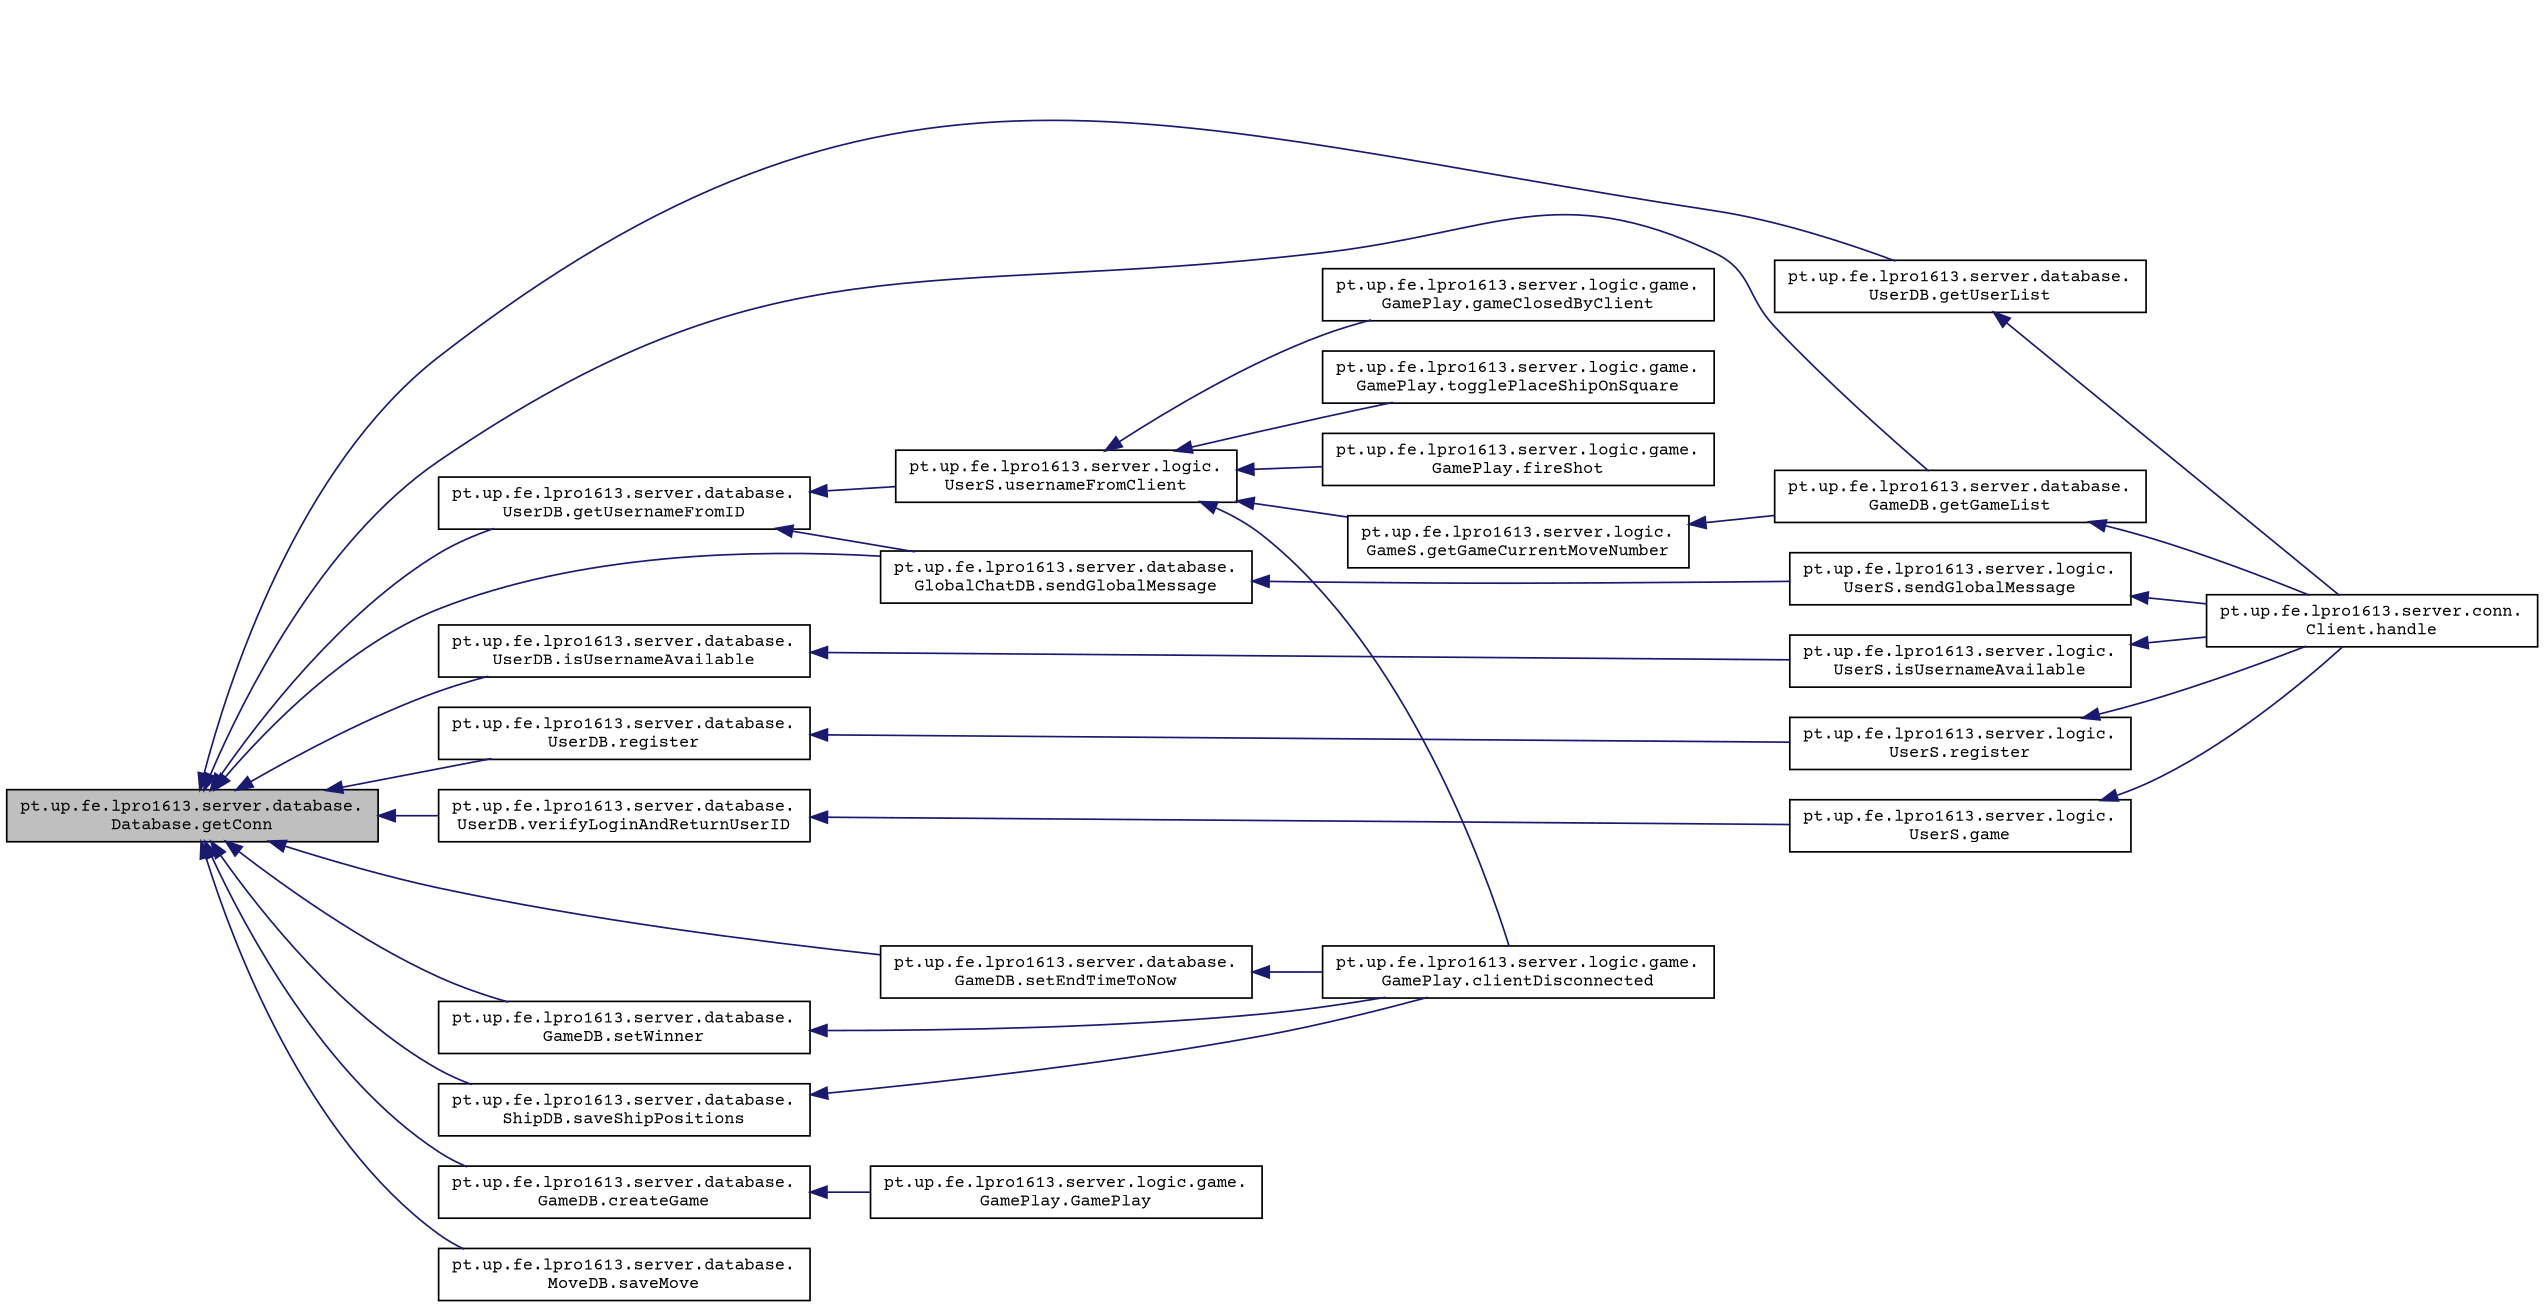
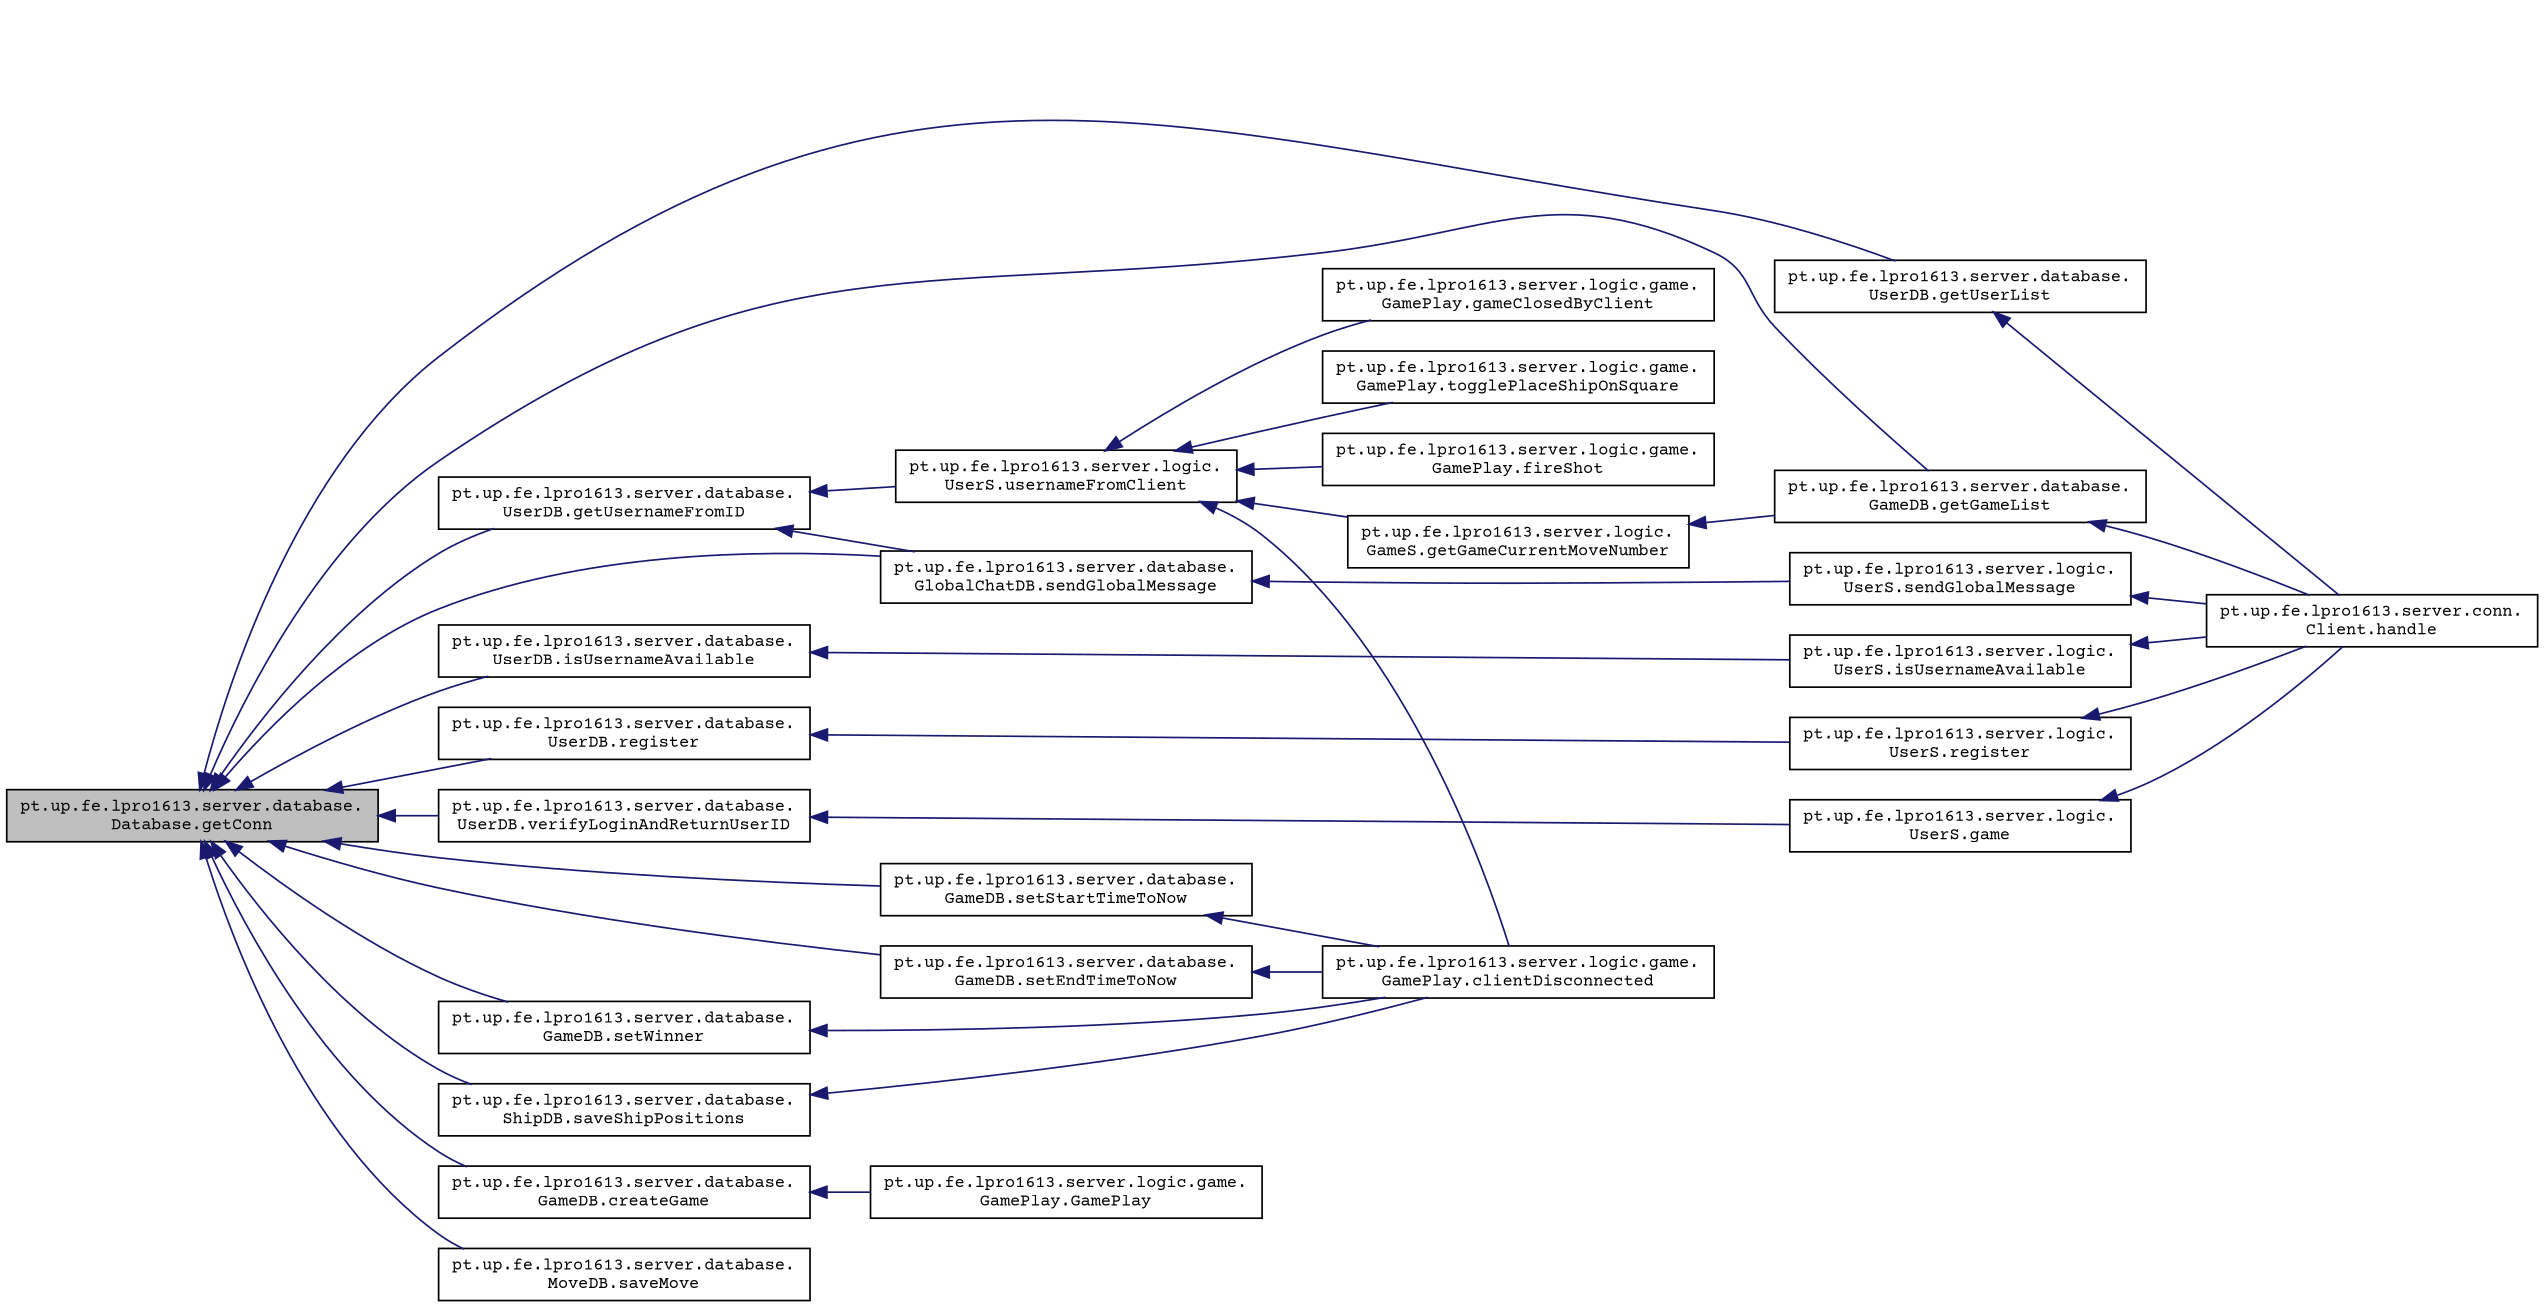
  digraph {
    fontname="Courier Prime"
    rankdir=LR
    node [color=black fillcolor=white fontname="Courier Prime" fontsize=10 shape=record style=filled]
    edge [color=midnightblue dir=back fontname="Courier Prime" fontsize=10 labelfontname=Helvetica labelfontsize=10 style=solid]
    n1 [fillcolor=grey75 fontcolor=black height=0.2 label="pt.up.fe.lpro1613.server.database.\lDatabase.getConn" width=0.4]
    n2 [height=0.2 label="pt.up.fe.lpro1613.server.database.\lGameDB.getGameList" width=0.4]
    n3 [height=0.2 label="pt.up.fe.lpro1613.server.database.\lGameDB.createGame" width=0.4]
+   n4 [height=0.2 label="pt.up.fe.lpro1613.server.database.\lGameDB.setStartTimeToNow" width=0.4]
    n5 [height=0.2 label="pt.up.fe.lpro1613.server.database.\lGameDB.setEndTimeToNow" width=0.4]
    n6 [height=0.2 label="pt.up.fe.lpro1613.server.database.\lGameDB.setWinner" width=0.4]
    n7 [height=0.2 label="pt.up.fe.lpro1613.server.database.\lGlobalChatDB.sendGlobalMessage" width=0.4]
    n8 [height=0.2 label="pt.up.fe.lpro1613.server.database.\lMoveDB.saveMove" width=0.4]
    n9 [height=0.2 label="pt.up.fe.lpro1613.server.database.\lShipDB.saveShipPositions" width=0.4]
    n10 [height=0.2 label="pt.up.fe.lpro1613.server.database.\lUserDB.isUsernameAvailable" width=0.4]
    n11 [height=0.2 label="pt.up.fe.lpro1613.server.database.\lUserDB.register" width=0.4]
    n12 [height=0.2 label="pt.up.fe.lpro1613.server.database.\lUserDB.verifyLoginAndReturnUserID" width=0.4]
    n13 [height=0.2 label="pt.up.fe.lpro1613.server.database.\lUserDB.getUsernameFromID" width=0.4]
    n14 [height=0.2 label="pt.up.fe.lpro1613.server.database.\lUserDB.getUserList" width=0.4]
    n15 [height=0.2 label="pt.up.fe.lpro1613.server.conn.\lClient.handle" width=0.4]
    n16 [height=0.2 label="pt.up.fe.lpro1613.server.logic.game.\lGamePlay.GamePlay" width=0.4]
    n17 [height=0.2 label="pt.up.fe.lpro1613.server.logic.game.\lGamePlay.clientDisconnected" width=0.4]
    n18 [height=0.2 label="pt.up.fe.lpro1613.server.logic.\lUserS.sendGlobalMessage" width=0.4]
    n19 [height=0.2 label="pt.up.fe.lpro1613.server.logic.\lUserS.isUsernameAvailable" width=0.4]
    n20 [height=0.2 label="pt.up.fe.lpro1613.server.logic.\lUserS.register" width=0.4]
    n21 [height=0.2 label="pt.up.fe.lpro1613.server.logic.\lUserS.game" width=0.4]
    n22 [height=0.2 label="pt.up.fe.lpro1613.server.logic.\lUserS.usernameFromClient" width=0.4]
    n23 [height=0.2 label="pt.up.fe.lpro1613.server.logic.game.\lGamePlay.fireShot" width=0.4]
    n24 [height=0.2 label="pt.up.fe.lpro1613.server.logic.game.\lGamePlay.gameClosedByClient" width=0.4]
    n25 [height=0.2 label="pt.up.fe.lpro1613.server.logic.game.\lGamePlay.togglePlaceShipOnSquare" width=0.4]
    n26 [height=0.2 label="pt.up.fe.lpro1613.server.logic.\lGameS.getGameCurrentMoveNumber" width=0.4]
    n1 -> n2
    n1 -> n3
+   n1 -> n4
    n1 -> n5
    n1 -> n6
    n1 -> n7
    n1 -> n8
    n1 -> n9
    n1 -> n10
    n1 -> n11
    n1 -> n12
    n1 -> n13
    n1 -> n14
    n2 -> n15
    n3 -> n16
+   n4 -> n17
    n5 -> n17
    n6 -> n17
    n7 -> n18
    n9 -> n17
    n10 -> n19
    n11 -> n20
    n12 -> n21
    n13 -> n7
    n13 -> n22
    n14 -> n15
    n18 -> n15
    n19 -> n15
    n20 -> n15
    n21 -> n15
    n22 -> n17
    n22 -> n23
    n22 -> n24
    n22 -> n25
    n22 -> n26
    n26 -> n2
  }
